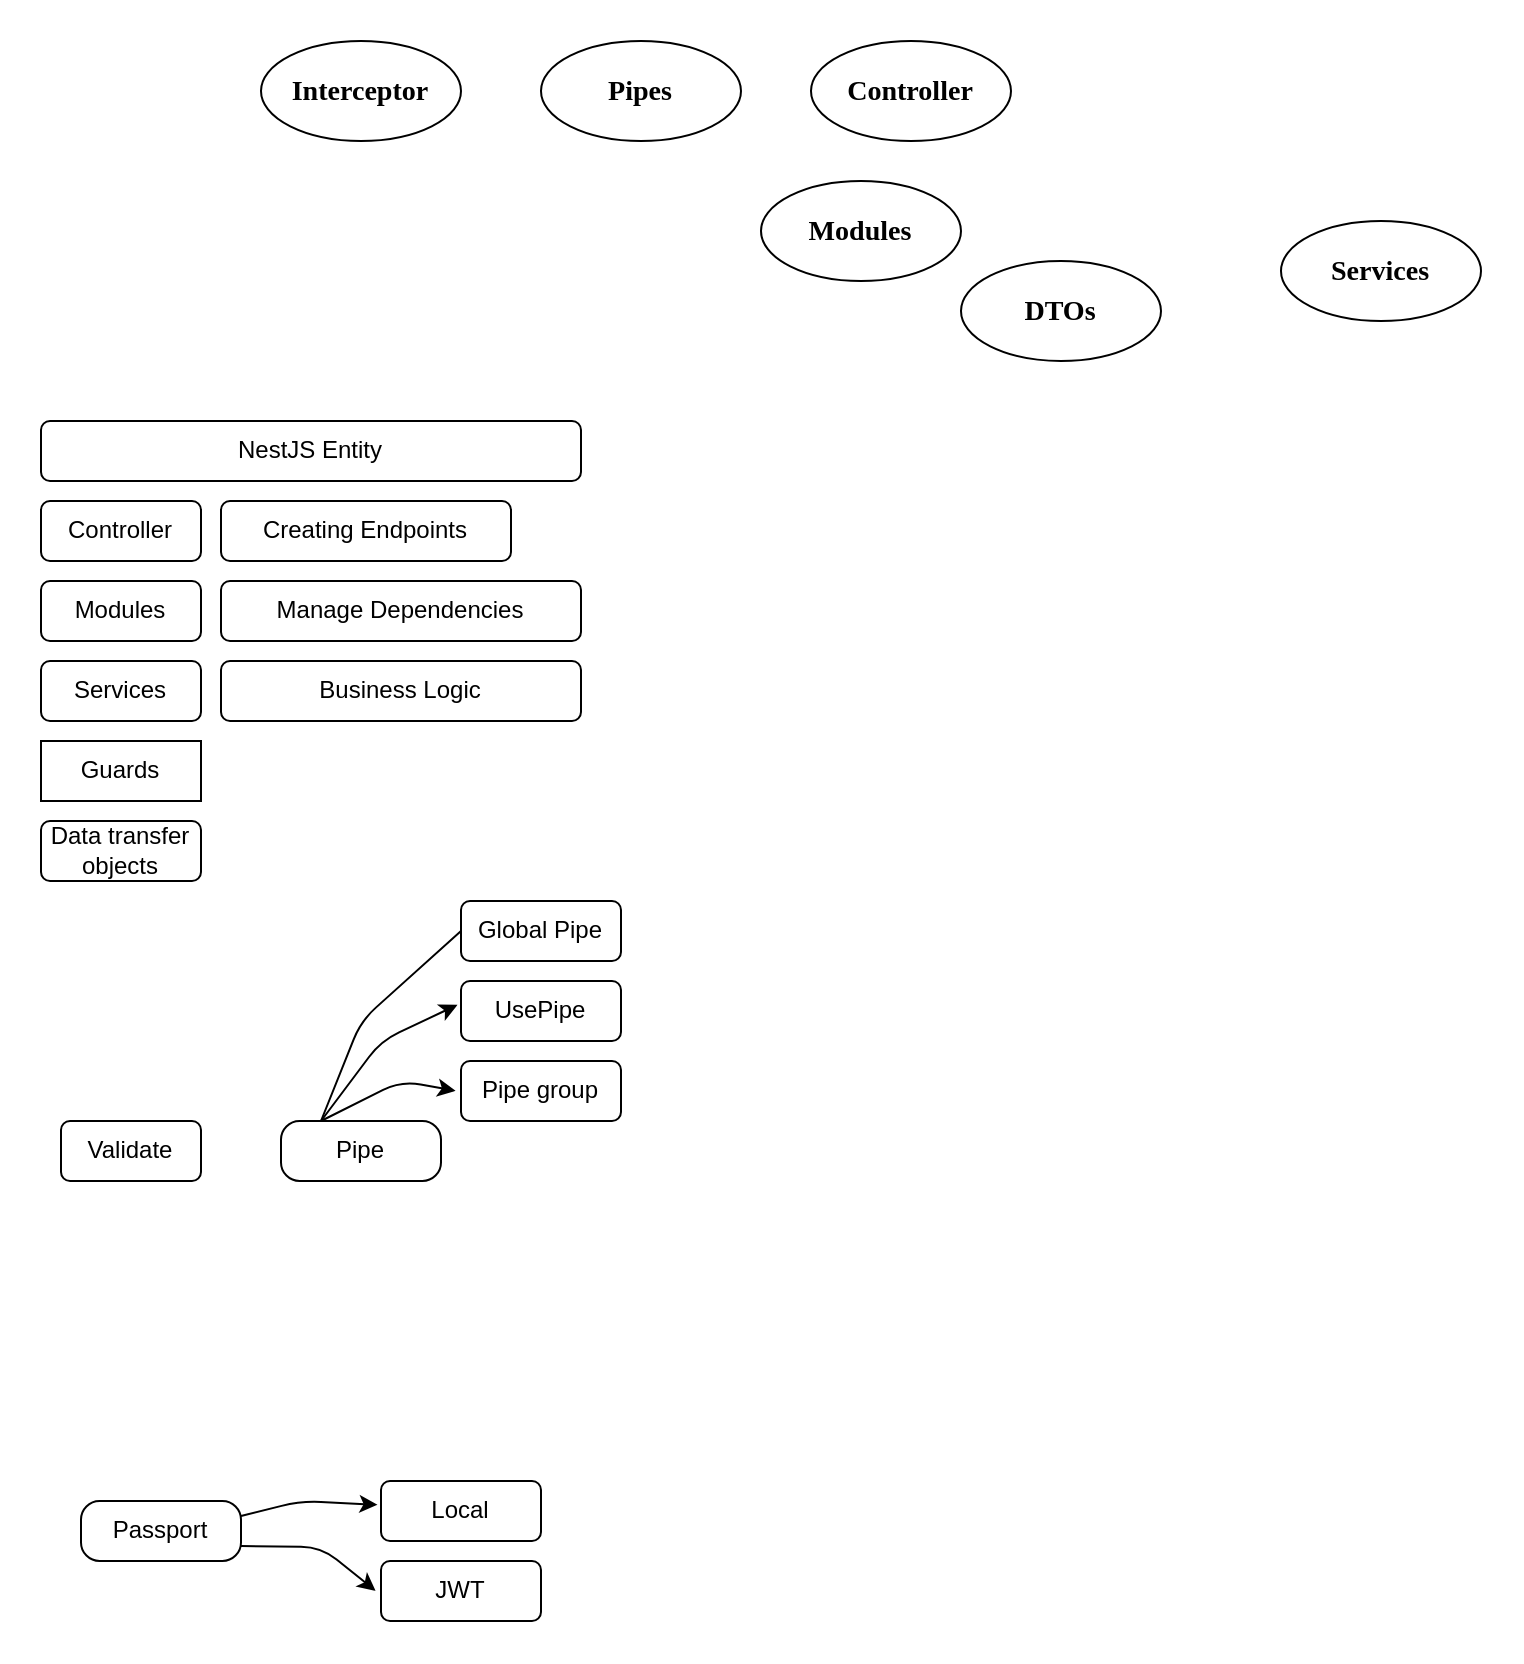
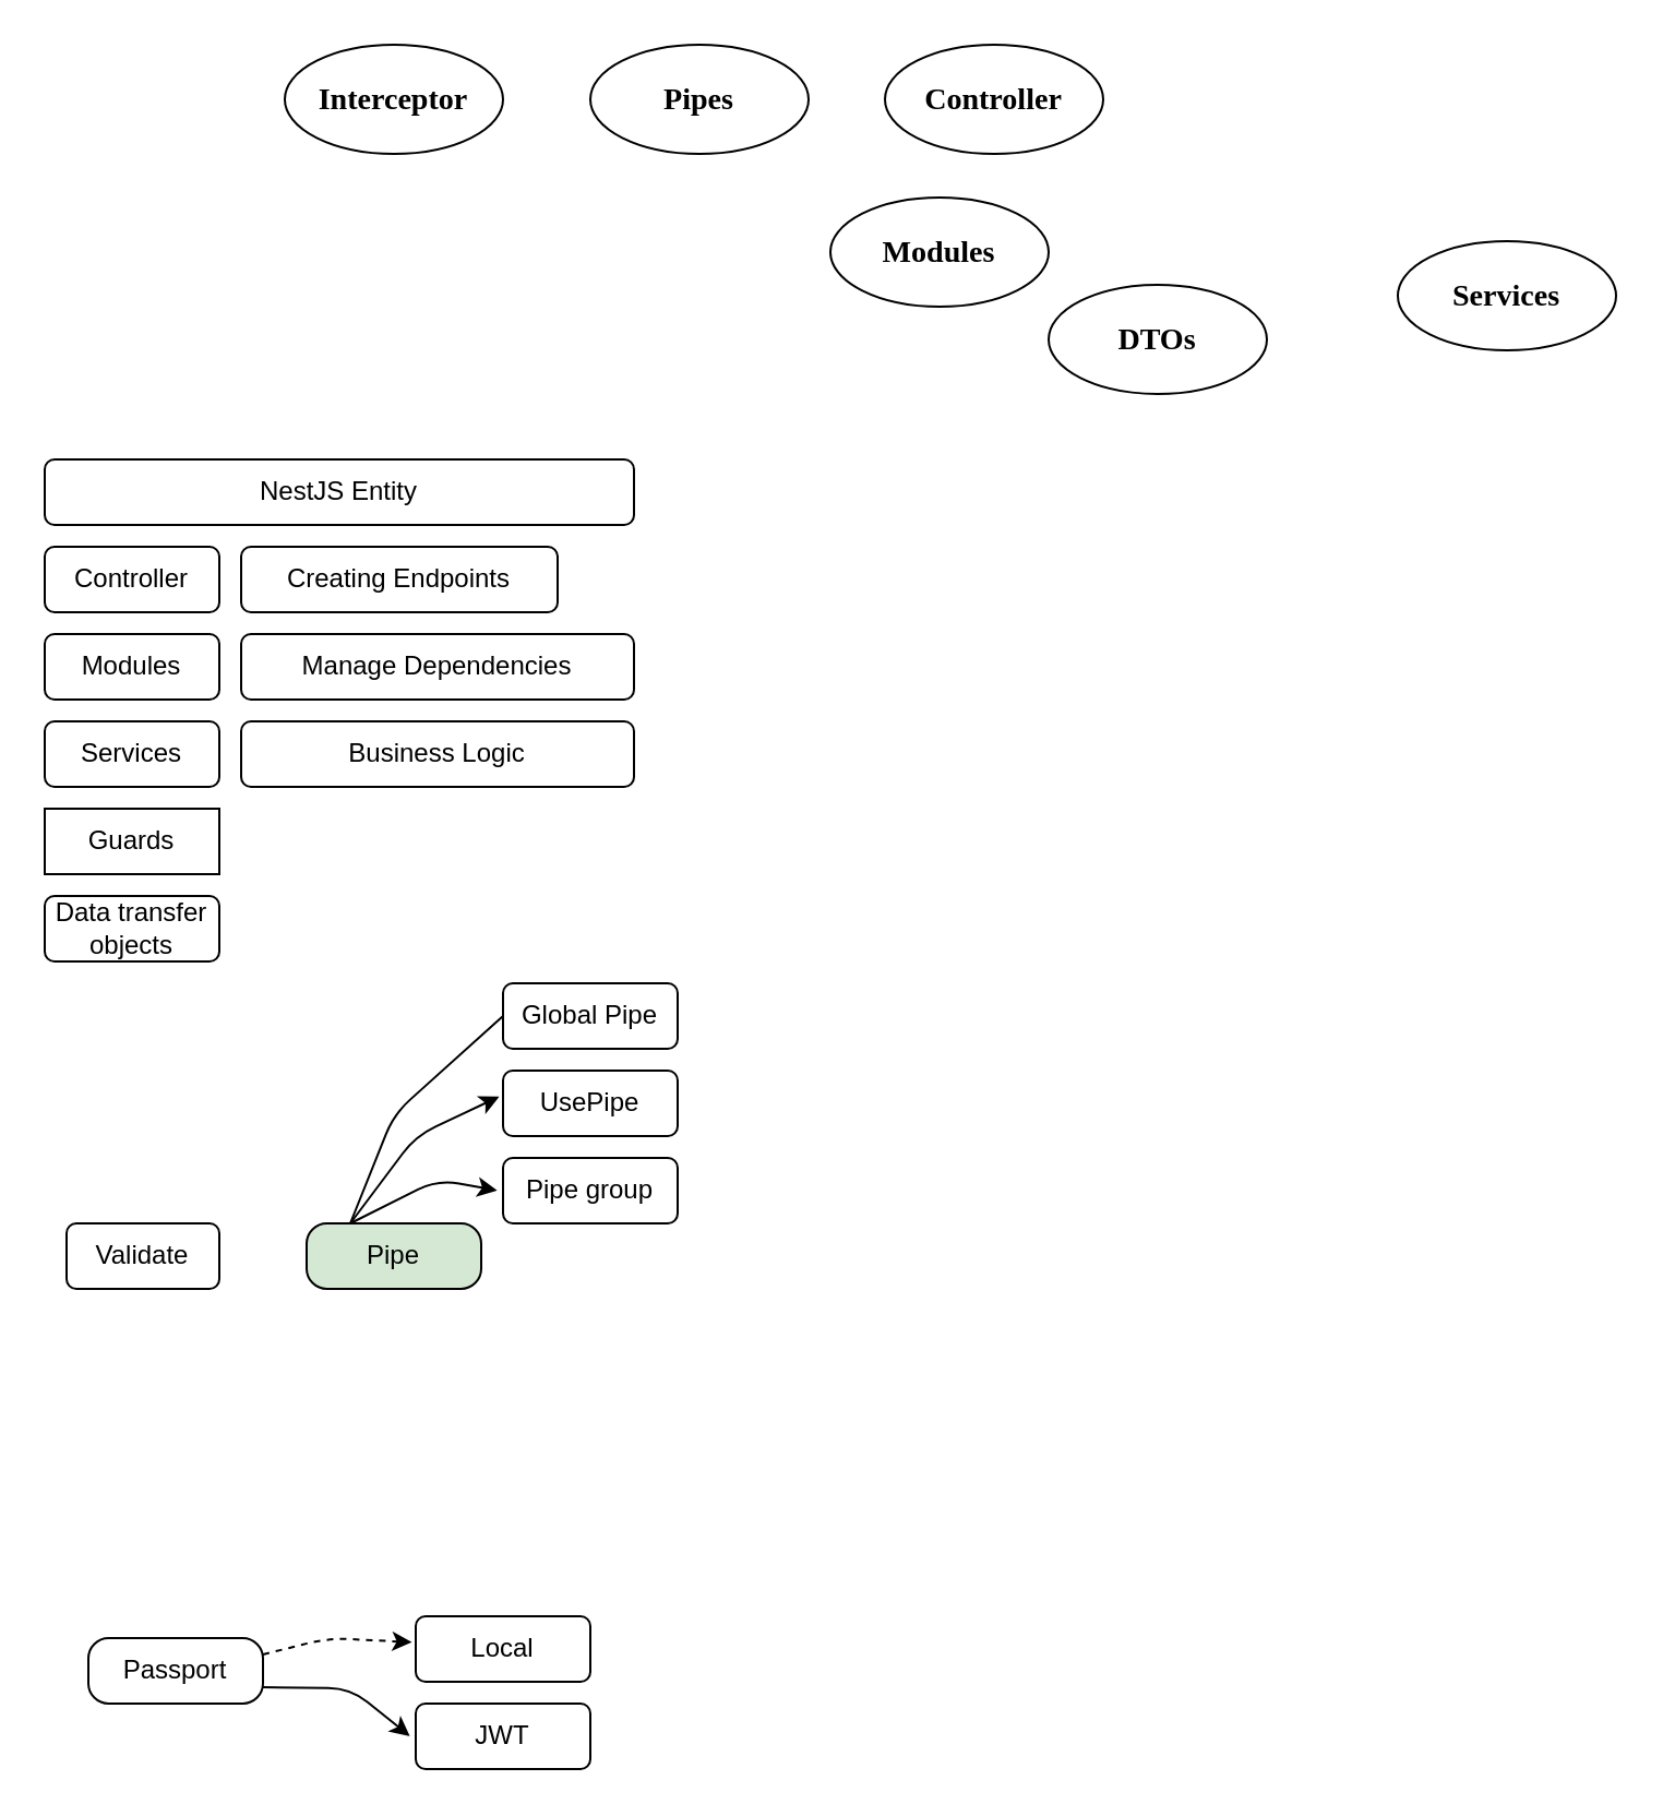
  <mxCell id="0" />
  <mxCell id="1" parent="0" />
  <mxCell id="2" value="&lt;h3&gt;&lt;font face=&quot;Verdana&quot;&gt;Controller&lt;/font&gt;&lt;/h3&gt;" style="ellipse;whiteSpace=wrap;html=1;" parent="1" vertex="1"><mxGeometry x="405" y="20" width="100" height="50" as="geometry" /></mxCell>
  <mxCell id="3" value="&lt;h3&gt;&lt;font face=&quot;Verdana&quot;&gt;Modules&lt;/font&gt;&lt;/h3&gt;" style="ellipse;whiteSpace=wrap;html=1;" parent="1" vertex="1"><mxGeometry x="380" y="90" width="100" height="50" as="geometry" /></mxCell>
  <mxCell id="4" value="&lt;h3&gt;&lt;font face=&quot;Verdana&quot;&gt;Services&lt;/font&gt;&lt;/h3&gt;" style="ellipse;whiteSpace=wrap;html=1;" parent="1" vertex="1"><mxGeometry x="640" y="110" width="100" height="50" as="geometry" /></mxCell>
  <mxCell id="5" value="&lt;h3&gt;&lt;font face=&quot;Verdana&quot;&gt;DTOs&lt;/font&gt;&lt;/h3&gt;" style="ellipse;whiteSpace=wrap;html=1;" parent="1" vertex="1"><mxGeometry x="480" y="130" width="100" height="50" as="geometry" /></mxCell>
  <mxCell id="6" value="&lt;h3&gt;&lt;font face=&quot;Verdana&quot;&gt;Interceptor&lt;/font&gt;&lt;/h3&gt;" style="ellipse;whiteSpace=wrap;html=1;" parent="1" vertex="1"><mxGeometry x="130" y="20" width="100" height="50" as="geometry" /></mxCell>
  <mxCell id="7" value="&lt;h3&gt;&lt;font face=&quot;Verdana&quot;&gt;Pipes&lt;/font&gt;&lt;/h3&gt;" style="ellipse;whiteSpace=wrap;html=1;" parent="1" vertex="1"><mxGeometry x="270" y="20" width="100" height="50" as="geometry" /></mxCell>
  <mxCell id="8" value="NestJS Entity" style="rounded=1;whiteSpace=wrap;html=1;" parent="1" vertex="1"><mxGeometry x="20" y="210" width="270" height="30" as="geometry" /></mxCell>
  <mxCell id="9" value="&lt;span style=&quot;background-color: initial;&quot;&gt;Controller&lt;/span&gt;" style="rounded=1;whiteSpace=wrap;html=1;align=center;" parent="1" vertex="1"><mxGeometry x="20" y="250" width="80" height="30" as="geometry" /></mxCell>
  <mxCell id="10" value="&lt;span style=&quot;text-align: left;&quot;&gt;Modules&lt;/span&gt;" style="rounded=1;whiteSpace=wrap;html=1;align=center;" parent="1" vertex="1"><mxGeometry x="20" y="290" width="80" height="30" as="geometry" /></mxCell>
  <mxCell id="11" value="&lt;span style=&quot;text-align: left;&quot;&gt;Services&lt;/span&gt;" style="rounded=1;whiteSpace=wrap;html=1;align=center;" parent="1" vertex="1"><mxGeometry x="20" y="330" width="80" height="30" as="geometry" /></mxCell>
  <mxCell id="12" value="&lt;span style=&quot;text-align: left;&quot;&gt;Guards&lt;/span&gt;" style="whiteSpace=wrap;html=1;align=center;rounded=0;" parent="1" vertex="1"><mxGeometry x="20" y="370" width="80" height="30" as="geometry" /></mxCell>
  <mxCell id="13" value="&lt;span style=&quot;text-align: left;&quot;&gt;Data transfer objects&lt;/span&gt;" style="rounded=1;whiteSpace=wrap;html=1;align=center;" parent="1" vertex="1"><mxGeometry x="20" y="410" width="80" height="30" as="geometry" /></mxCell>
  <mxCell id="14" value="&lt;span style=&quot;background-color: initial;&quot;&gt;Creating Endpoints&lt;/span&gt;" style="rounded=1;whiteSpace=wrap;html=1;align=center;" parent="1" vertex="1"><mxGeometry x="110" y="250" width="145" height="30" as="geometry" /></mxCell>
  <mxCell id="15" value="&lt;span style=&quot;background-color: initial;&quot;&gt;Business Logic&lt;/span&gt;" style="rounded=1;whiteSpace=wrap;html=1;align=center;" parent="1" vertex="1"><mxGeometry x="110" y="330" width="180" height="30" as="geometry" /></mxCell>
  <mxCell id="16" value="&lt;span style=&quot;background-color: initial;&quot;&gt;Manage Dependencies&lt;/span&gt;" style="rounded=1;whiteSpace=wrap;html=1;align=center;" parent="1" vertex="1"><mxGeometry x="110" y="290" width="180" height="30" as="geometry" /></mxCell>
  <mxCell id="17" value="Validate" style="rounded=1;whiteSpace=wrap;html=1;" parent="1" vertex="1"><mxGeometry x="30" y="560" width="70" height="30" as="geometry" /></mxCell>
- <mxCell id="18" value="&lt;span style=&quot;text-align: left;&quot;&gt;Pipe&lt;/span&gt;" style="rounded=1;whiteSpace=wrap;html=1;align=center;arcSize=31;" parent="1" vertex="1"><mxGeometry x="140" y="560" width="80" height="30" as="geometry" /></mxCell>
+ <mxCell id="18" value="&lt;span style=&quot;text-align: left;&quot;&gt;Pipe&lt;/span&gt;" style="rounded=1;whiteSpace=wrap;html=1;align=center;arcSize=31;fillColor=#d5e8d4;" parent="1" vertex="1"><mxGeometry x="140" y="560" width="80" height="30" as="geometry" /></mxCell>
  <mxCell id="19" value="UsePipe" style="rounded=1;whiteSpace=wrap;html=1;" parent="1" vertex="1"><mxGeometry x="230" y="490" width="80" height="30" as="geometry" /></mxCell>
  <mxCell id="20" value="Pipe group" style="rounded=1;whiteSpace=wrap;html=1;" parent="1" vertex="1"><mxGeometry x="230" y="530" width="80" height="30" as="geometry" /></mxCell>
  <mxCell id="21" value="Global Pipe" style="rounded=1;whiteSpace=wrap;html=1;" parent="1" vertex="1"><mxGeometry x="230" y="450" width="80" height="30" as="geometry" /></mxCell>
  <mxCell id="22" value="" style="endArrow=none;html=1;exitX=0.25;exitY=0;exitDx=0;exitDy=0;entryX=0;entryY=0.5;entryDx=0;entryDy=0;" parent="1" source="18" target="21" edge="1"><mxGeometry width="50" height="50" relative="1" as="geometry"><mxPoint x="240" y="510" as="sourcePoint" /><mxPoint x="290" y="460" as="targetPoint" /><Array as="points"><mxPoint x="180" y="510" /></Array></mxGeometry></mxCell>
  <mxCell id="23" value="" style="endArrow=classic;html=1;exitX=0.25;exitY=0;exitDx=0;exitDy=0;entryX=-0.022;entryY=0.397;entryDx=0;entryDy=0;entryPerimeter=0;" parent="1" source="18" target="19" edge="1"><mxGeometry width="50" height="50" relative="1" as="geometry"><mxPoint x="170" y="570" as="sourcePoint" /><mxPoint x="240" y="475" as="targetPoint" /><Array as="points"><mxPoint x="190" y="520" /></Array></mxGeometry></mxCell>
  <mxCell id="24" value="" style="endArrow=classic;html=1;entryX=-0.034;entryY=0.497;entryDx=0;entryDy=0;entryPerimeter=0;" parent="1" target="20" edge="1"><mxGeometry width="50" height="50" relative="1" as="geometry"><mxPoint x="160" y="560" as="sourcePoint" /><mxPoint x="238.24" y="511.91" as="targetPoint" /><Array as="points"><mxPoint x="200" y="540" /></Array></mxGeometry></mxCell>
  <mxCell id="25" value="&lt;span style=&quot;text-align: left;&quot;&gt;Passport&lt;/span&gt;" style="rounded=1;whiteSpace=wrap;html=1;align=center;arcSize=31;" vertex="1" parent="1"><mxGeometry x="40" y="750" width="80" height="30" as="geometry" /></mxCell>
  <mxCell id="26" value="Local" style="rounded=1;whiteSpace=wrap;html=1;" vertex="1" parent="1"><mxGeometry x="190" y="740" width="80" height="30" as="geometry" /></mxCell>
  <mxCell id="27" value="JWT" style="rounded=1;whiteSpace=wrap;html=1;" vertex="1" parent="1"><mxGeometry x="190" y="780" width="80" height="30" as="geometry" /></mxCell>
- <mxCell id="28" value="" style="endArrow=classic;html=1;exitX=1;exitY=0.25;exitDx=0;exitDy=0;entryX=-0.022;entryY=0.397;entryDx=0;entryDy=0;entryPerimeter=0;" edge="1" parent="1" source="25" target="26"><mxGeometry width="50" height="50" relative="1" as="geometry"><mxPoint x="70" y="760" as="sourcePoint" /><mxPoint x="140" y="665" as="targetPoint" /><Array as="points"><mxPoint x="150" y="750" /></Array></mxGeometry></mxCell>
+ <mxCell id="28" value="" style="endArrow=classic;html=1;exitX=1;exitY=0.25;exitDx=0;exitDy=0;entryX=-0.022;entryY=0.397;entryDx=0;entryDy=0;entryPerimeter=0;dashed=1;" edge="1" parent="1" source="25" target="26"><mxGeometry width="50" height="50" relative="1" as="geometry"><mxPoint x="70" y="760" as="sourcePoint" /><mxPoint x="140" y="665" as="targetPoint" /><Array as="points"><mxPoint x="150" y="750" /></Array></mxGeometry></mxCell>
  <mxCell id="29" value="" style="endArrow=classic;html=1;entryX=-0.034;entryY=0.497;entryDx=0;entryDy=0;entryPerimeter=0;exitX=1;exitY=0.75;exitDx=0;exitDy=0;" edge="1" parent="1" target="27" source="25"><mxGeometry width="50" height="50" relative="1" as="geometry"><mxPoint x="60" y="750" as="sourcePoint" /><mxPoint x="138.24" y="701.91" as="targetPoint" /><Array as="points"><mxPoint x="160" y="773" /></Array></mxGeometry></mxCell>
